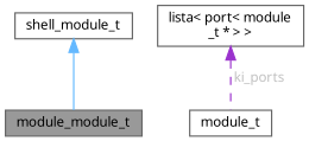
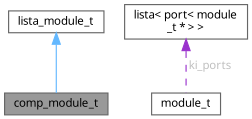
  digraph {
    fontname="Noto Sans"
    node [color=gray40 fillcolor=white fontname="Noto Sans" fontsize=10 shape=box style=filled]
    edge [dir=back fontname="Noto Sans" fontsize=10 labelfontname=Helvetica labelfontsize=10]
-   n1 [fillcolor=grey60 fontcolor=black height=0.2 label=module_module_t width=0.4]
-   n2 [height=0.2 label=shell_module_t width=0.4]
+   n1 [fillcolor=grey60 fontcolor=black height=0.2 label=comp_module_t width=0.4]
+   n2 [height=0.2 label=lista_module_t width=0.4]
    n3 [height=0.2 label=module_t width=0.4]
    n4 [height=0.2 label="lista\< port\< module\l_t * \> \>" width=0.4]
    n2 -> n1 [color=steelblue1 style=solid]
    n4 -> n3 [color=darkorchid3 fontcolor=grey label=" ki_ports" style=dashed]
  }
